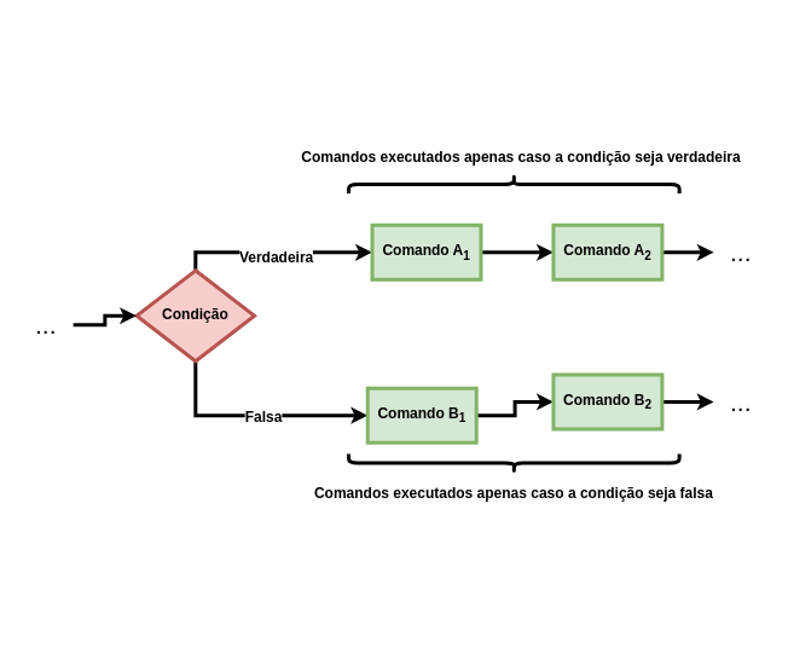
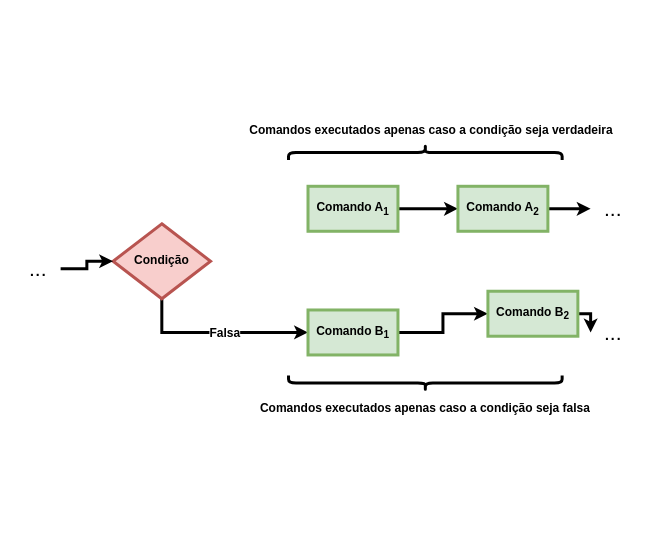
  <mxCell id="0" />
  <mxCell id="1" parent="0" />
  <mxCell id="2" style="edgeStyle=orthogonalEdgeStyle;rounded=0;orthogonalLoop=1;jettySize=auto;html=1;exitX=0.5;exitY=1;exitDx=0;exitDy=0;entryX=0;entryY=0.5;entryDx=0;entryDy=0;strokeWidth=4;" parent="1" source="6" target="10" edge="1"><mxGeometry relative="1" as="geometry" /></mxCell>
  <mxCell id="3" value="Falsa" style="edgeLabel;html=1;align=center;verticalAlign=middle;resizable=0;points=[];fontSize=16;fontStyle=1" parent="2" vertex="1" connectable="0"><mxGeometry x="0.07" relative="1" as="geometry"><mxPoint as="offset" /></mxGeometry></mxCell>
- <mxCell id="4" style="edgeStyle=orthogonalEdgeStyle;rounded=0;orthogonalLoop=1;jettySize=auto;html=1;exitX=0.5;exitY=0;exitDx=0;exitDy=0;strokeWidth=4;" parent="1" source="6" target="13" edge="1"><mxGeometry relative="1" as="geometry" /></mxCell>
- <mxCell id="5" value="Verdadeira" style="edgeLabel;html=1;align=center;verticalAlign=middle;resizable=0;points=[];fontSize=16;fontStyle=1" parent="4" vertex="1" connectable="0"><mxGeometry x="0.006" y="-4" relative="1" as="geometry"><mxPoint as="offset" /></mxGeometry></mxCell>
  <mxCell id="6" value="Condição" style="rhombus;whiteSpace=wrap;html=1;shadow=0;fontFamily=Helvetica;fontSize=16;align=center;strokeWidth=4;spacing=6;spacingTop=-4;fontStyle=1;fillColor=#f8cecc;strokeColor=#b85450;" parent="1" vertex="1"><mxGeometry x="150" y="298" width="130" height="100" as="geometry" /></mxCell>
  <mxCell id="7" style="edgeStyle=orthogonalEdgeStyle;rounded=0;orthogonalLoop=1;jettySize=auto;html=1;strokeWidth=4;" parent="1" source="8" target="6" edge="1"><mxGeometry relative="1" as="geometry" /></mxCell>
  <mxCell id="8" value="..." style="text;html=1;align=center;verticalAlign=middle;whiteSpace=wrap;rounded=0;fontSize=28;" parent="1" vertex="1"><mxGeometry y="343" width="60" height="30" as="geometry" x="20" /></mxCell>
  <mxCell id="9" style="edgeStyle=orthogonalEdgeStyle;rounded=0;orthogonalLoop=1;jettySize=auto;html=1;exitX=1;exitY=0.5;exitDx=0;exitDy=0;entryX=0;entryY=0.5;entryDx=0;entryDy=0;strokeWidth=4;" parent="1" source="10" target="15" edge="1"><mxGeometry relative="1" as="geometry"><mxPoint x="580" y="443" as="targetPoint" /></mxGeometry></mxCell>
- <mxCell id="10" value="Comando B&lt;sub&gt;1&lt;/sub&gt;" style="rounded=0;whiteSpace=wrap;html=1;strokeWidth=4;fontSize=16;fontStyle=1;fillColor=#d5e8d4;strokeColor=#82b366;" parent="1" vertex="1"><mxGeometry x="405" y="428" width="120" height="60" as="geometry" /></mxCell>
+ <mxCell id="10" value="Comando B&lt;sub&gt;1&lt;/sub&gt;" style="rounded=0;whiteSpace=wrap;html=1;strokeWidth=4;fontSize=16;fontStyle=1;fillColor=#d5e8d4;strokeColor=#82b366;" parent="1" vertex="1"><mxGeometry x="410" y="413" width="120" height="60" as="geometry" /></mxCell>
  <mxCell id="11" value="..." style="text;html=1;align=center;verticalAlign=middle;whiteSpace=wrap;rounded=0;fontSize=28;strokeWidth=4;" parent="1" vertex="1"><mxGeometry x="787" y="263" width="60" height="30" as="geometry" /></mxCell>
  <mxCell id="12" style="edgeStyle=orthogonalEdgeStyle;rounded=0;orthogonalLoop=1;jettySize=auto;html=1;exitX=1;exitY=0.5;exitDx=0;exitDy=0;strokeWidth=4;" parent="1" source="13" target="17" edge="1"><mxGeometry relative="1" as="geometry" /></mxCell>
  <mxCell id="13" value="Comando A&lt;sub&gt;1&lt;/sub&gt;" style="rounded=0;whiteSpace=wrap;html=1;strokeWidth=4;fontSize=16;fontStyle=1;fillColor=#d5e8d4;strokeColor=#82b366;" parent="1" vertex="1"><mxGeometry x="410" y="248" width="120" height="60" as="geometry" /></mxCell>
  <mxCell id="14" style="edgeStyle=orthogonalEdgeStyle;rounded=0;orthogonalLoop=1;jettySize=auto;html=1;exitX=1;exitY=0.5;exitDx=0;exitDy=0;entryX=0;entryY=0.5;entryDx=0;entryDy=0;strokeWidth=4;" parent="1" source="15" target="18" edge="1"><mxGeometry relative="1" as="geometry" /></mxCell>
- <mxCell id="15" value="Comando B&lt;sub&gt;2&lt;/sub&gt;" style="rounded=0;whiteSpace=wrap;html=1;strokeWidth=4;fontSize=16;fontStyle=1;fillColor=#d5e8d4;strokeColor=#82b366;" parent="1" vertex="1"><mxGeometry x="610" y="413" width="120" height="60" as="geometry" /></mxCell>
+ <mxCell id="15" value="Comando B&lt;sub&gt;2&lt;/sub&gt;" style="rounded=0;whiteSpace=wrap;html=1;strokeWidth=4;fontSize=16;fontStyle=1;fillColor=#d5e8d4;strokeColor=#82b366;" parent="1" vertex="1"><mxGeometry x="650" y="388" width="120" height="60" as="geometry" /></mxCell>
  <mxCell id="16" style="edgeStyle=orthogonalEdgeStyle;rounded=0;orthogonalLoop=1;jettySize=auto;html=1;exitX=1;exitY=0.5;exitDx=0;exitDy=0;strokeWidth=4;" parent="1" source="17" target="11" edge="1"><mxGeometry relative="1" as="geometry" /></mxCell>
  <mxCell id="17" value="Comando A&lt;sub&gt;2&lt;/sub&gt;" style="rounded=0;whiteSpace=wrap;html=1;strokeWidth=4;fontSize=16;fontStyle=1;fillColor=#d5e8d4;strokeColor=#82b366;" parent="1" vertex="1"><mxGeometry x="610" y="248" width="120" height="60" as="geometry" /></mxCell>
  <mxCell id="18" value="..." style="text;html=1;align=center;verticalAlign=middle;whiteSpace=wrap;rounded=0;fontSize=28;strokeWidth=4;" parent="1" vertex="1"><mxGeometry x="787" y="428" width="60" height="30" as="geometry" /></mxCell>
  <mxCell id="19" value="" style="shape=curlyBracket;whiteSpace=wrap;html=1;rounded=1;flipH=1;labelPosition=right;verticalLabelPosition=middle;align=left;verticalAlign=middle;rotation=-90;fontStyle=0;strokeWidth=4;" parent="1" vertex="1"><mxGeometry x="556.5" y="20.5" width="20" height="365" as="geometry" /></mxCell>
  <mxCell id="20" value="Comandos executados apenas caso a condição seja verdadeira" style="text;html=1;align=center;verticalAlign=middle;whiteSpace=wrap;rounded=0;fontSize=16;fontStyle=1" parent="1" vertex="1"><mxGeometry x="330" y="158" width="488.5" height="30" as="geometry" /></mxCell>
  <mxCell id="21" value="" style="shape=curlyBracket;whiteSpace=wrap;html=1;rounded=1;flipH=1;labelPosition=right;verticalLabelPosition=middle;align=left;verticalAlign=middle;rotation=90;fontStyle=0;strokeWidth=4;" parent="1" vertex="1"><mxGeometry x="556.5" y="328" width="20" height="365" as="geometry" /></mxCell>
  <mxCell id="22" value="Comandos executados apenas caso a condição seja falsa" style="text;html=1;align=center;verticalAlign=middle;whiteSpace=wrap;rounded=0;fontSize=16;fontStyle=1" parent="1" vertex="1"><mxGeometry x="322.25" y="528" width="488.5" height="30" as="geometry" /></mxCell>
